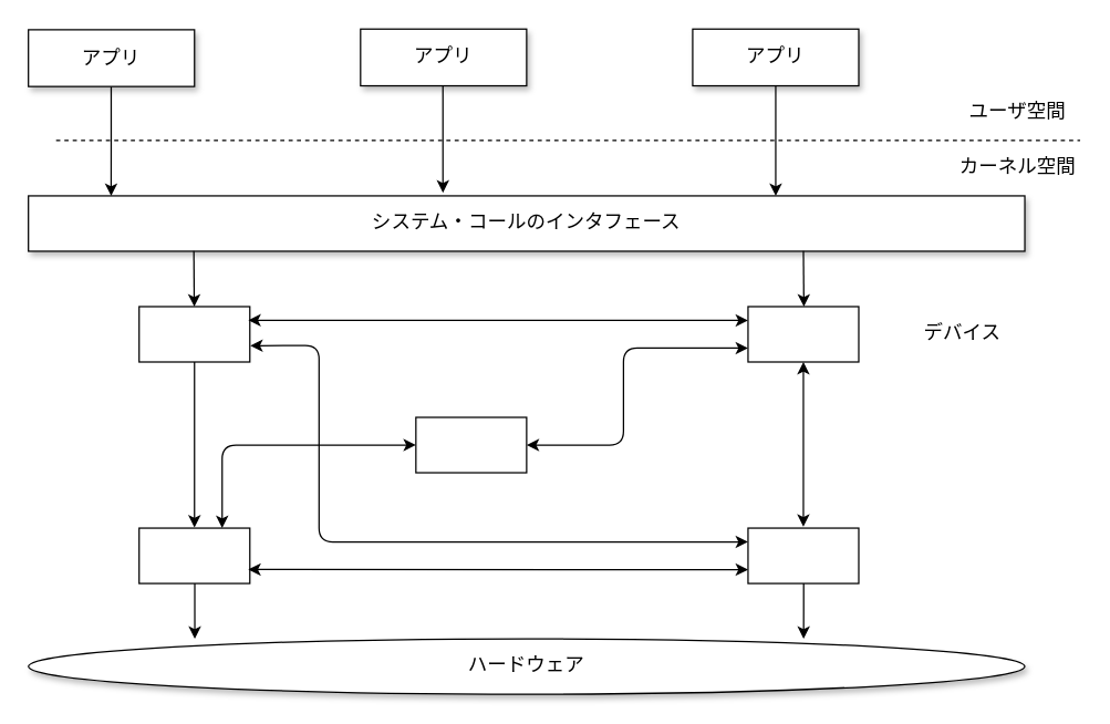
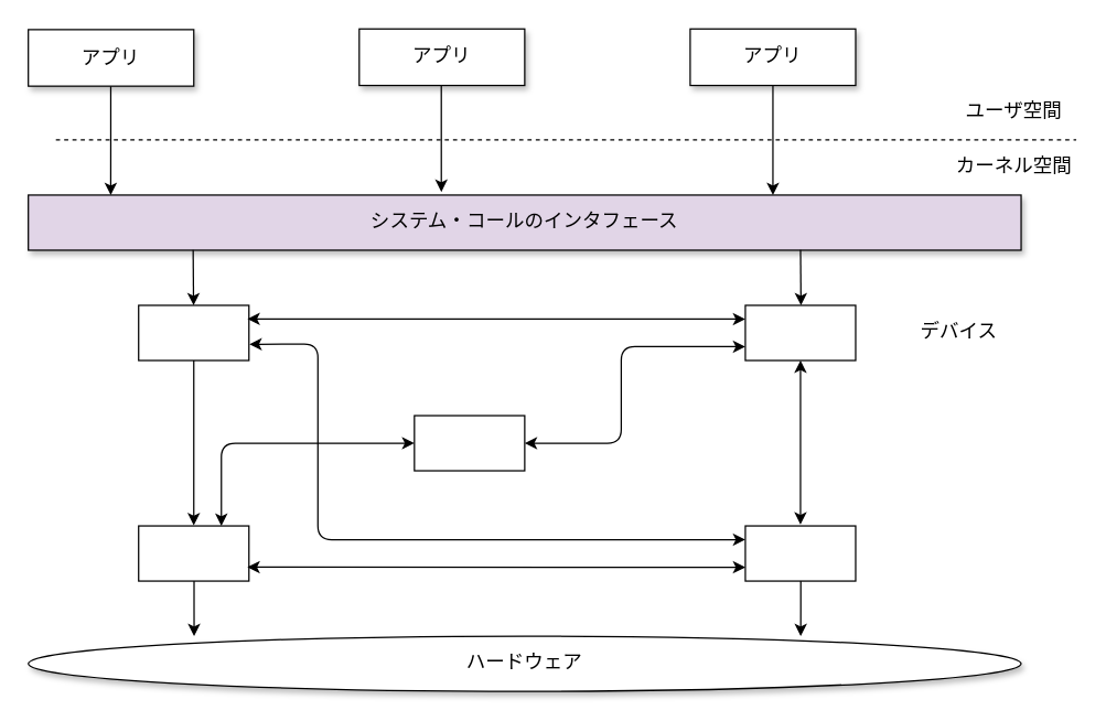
  <mxCell id="0" />
  <mxCell id="1" parent="0" />
  <mxCell id="2" style="edgeStyle=orthogonalEdgeStyle;rounded=0;orthogonalLoop=1;jettySize=auto;html=1;entryX=0.083;entryY=0;entryDx=0;entryDy=0;entryPerimeter=0;" parent="1" source="3" target="8" edge="1"><mxGeometry relative="1" as="geometry"><mxPoint x="80" y="131" as="targetPoint" /><Array as="points"><mxPoint x="80" y="102" /></Array></mxGeometry></mxCell>
  <mxCell id="3" value="&lt;font face=&quot;ヒラギノ角ゴ Pro W5&quot; style=&quot;font-size: 14px&quot;&gt;アプリ&lt;/font&gt;" style="rounded=0;whiteSpace=wrap;html=1;shadow=1;glass=0;" parent="1" vertex="1"><mxGeometry x="20" width="120" height="41" as="geometry" y="21" /></mxCell>
  <mxCell id="4" style="edgeStyle=orthogonalEdgeStyle;rounded=0;orthogonalLoop=1;jettySize=auto;html=1;entryX=0.416;entryY=-0.056;entryDx=0;entryDy=0;entryPerimeter=0;" parent="1" source="5" target="8" edge="1"><mxGeometry relative="1" as="geometry"><mxPoint x="320" y="131" as="targetPoint" /><Array as="points"><mxPoint x="320" y="101" /></Array></mxGeometry></mxCell>
  <mxCell id="5" value="&lt;font face=&quot;ヒラギノ角ゴ Pro W5&quot; style=&quot;font-size: 14px&quot;&gt;アプリ&lt;/font&gt;" style="rounded=0;whiteSpace=wrap;html=1;shadow=1;" parent="1" vertex="1"><mxGeometry x="260" y="20.5" width="120" height="41" as="geometry" /></mxCell>
  <mxCell id="6" style="edgeStyle=orthogonalEdgeStyle;rounded=0;orthogonalLoop=1;jettySize=auto;html=1;entryX=0.75;entryY=0;entryDx=0;entryDy=0;" parent="1" source="7" target="8" edge="1"><mxGeometry relative="1" as="geometry" /></mxCell>
  <mxCell id="7" value="&lt;font face=&quot;ヒラギノ角ゴ Pro W5&quot; style=&quot;font-size: 14px&quot;&gt;アプリ&lt;/font&gt;" style="rounded=0;whiteSpace=wrap;html=1;shadow=1;" parent="1" vertex="1"><mxGeometry x="500" y="20.5" width="120" height="41" as="geometry" /></mxCell>
- <mxCell id="8" value="&lt;font style=&quot;font-size: 14px&quot; face=&quot;ヒラギノ角ゴ Pro W5&quot;&gt;システム・コールのインタフェース&lt;/font&gt;" style="rounded=0;whiteSpace=wrap;html=1;shadow=1;" parent="1" vertex="1"><mxGeometry x="20" y="141" width="720" height="40" as="geometry" /></mxCell>
+ <mxCell id="8" value="&lt;font style=&quot;font-size: 14px&quot; face=&quot;ヒラギノ角ゴ Pro W5&quot;&gt;システム・コールのインタフェース&lt;/font&gt;" style="rounded=0;whiteSpace=wrap;html=1;shadow=1;fillColor=#e1d5e7;" parent="1" vertex="1"><mxGeometry x="20" y="141" width="720" height="40" as="geometry" /></mxCell>
  <mxCell id="9" style="edgeStyle=orthogonalEdgeStyle;rounded=0;orthogonalLoop=1;jettySize=auto;html=1;entryX=0.5;entryY=-0.01;entryDx=0;entryDy=0;entryPerimeter=0;" parent="1" source="10" target="12" edge="1"><mxGeometry relative="1" as="geometry"><Array as="points" /></mxGeometry></mxCell>
  <mxCell id="10" value="" style="rounded=0;whiteSpace=wrap;html=1;" parent="1" vertex="1"><mxGeometry x="100" y="221" width="80" height="40" as="geometry" /></mxCell>
  <mxCell id="11" style="edgeStyle=orthogonalEdgeStyle;rounded=0;orthogonalLoop=1;jettySize=auto;html=1;entryX=0.167;entryY=0;entryDx=0;entryDy=0;entryPerimeter=0;" parent="1" source="12" target="17" edge="1"><mxGeometry relative="1" as="geometry"><Array as="points"><mxPoint x="140" y="441" /></Array></mxGeometry></mxCell>
  <mxCell id="12" value="" style="rounded=0;whiteSpace=wrap;html=1;" parent="1" vertex="1"><mxGeometry x="100" y="381" width="80" height="40" as="geometry" /></mxCell>
  <mxCell id="13" value="" style="rounded=0;whiteSpace=wrap;html=1;" parent="1" vertex="1"><mxGeometry x="300" y="301" width="80" height="40" as="geometry" /></mxCell>
  <mxCell id="14" value="" style="rounded=0;whiteSpace=wrap;html=1;shadow=0;" parent="1" vertex="1"><mxGeometry x="540" y="221" width="80" height="40" as="geometry" /></mxCell>
  <mxCell id="15" style="edgeStyle=orthogonalEdgeStyle;rounded=0;orthogonalLoop=1;jettySize=auto;html=1;entryX=0.778;entryY=0;entryDx=0;entryDy=0;entryPerimeter=0;" parent="1" source="16" target="17" edge="1"><mxGeometry relative="1" as="geometry"><Array as="points"><mxPoint x="580" y="441" /></Array></mxGeometry></mxCell>
  <mxCell id="16" value="" style="rounded=0;whiteSpace=wrap;html=1;" parent="1" vertex="1"><mxGeometry x="540" y="381" width="80" height="40" as="geometry" /></mxCell>
  <mxCell id="17" value="&lt;font style=&quot;font-size: 14px&quot; face=&quot;ヒラギノ角ゴ Pro W5&quot;&gt;ハードウェア&lt;/font&gt;" style="ellipse;whiteSpace=wrap;html=1;shadow=1;" parent="1" vertex="1"><mxGeometry x="20" y="461" width="720" height="40" as="geometry" /></mxCell>
  <mxCell id="18" value="" style="endArrow=none;dashed=1;html=1;" parent="1" edge="1"><mxGeometry width="50" height="50" relative="1" as="geometry"><mxPoint x="40" y="101" as="sourcePoint" /><mxPoint x="780" y="101" as="targetPoint" /></mxGeometry></mxCell>
  <mxCell id="19" value="" style="endArrow=classic;html=1;exitX=0.166;exitY=0.997;exitDx=0;exitDy=0;exitPerimeter=0;" parent="1" source="8" target="10" edge="1"><mxGeometry width="50" height="50" relative="1" as="geometry"><mxPoint x="110" y="271" as="sourcePoint" /><mxPoint x="70" y="561" as="targetPoint" /></mxGeometry></mxCell>
  <mxCell id="20" value="" style="endArrow=classic;startArrow=classic;html=1;entryX=0;entryY=0.5;entryDx=0;entryDy=0;exitX=0.75;exitY=0;exitDx=0;exitDy=0;" parent="1" source="12" target="13" edge="1"><mxGeometry width="50" height="50" relative="1" as="geometry"><mxPoint x="160" y="371" as="sourcePoint" /><mxPoint x="230" y="321" as="targetPoint" /><Array as="points"><mxPoint x="160" y="321" /></Array></mxGeometry></mxCell>
  <mxCell id="21" value="" style="endArrow=classic;startArrow=classic;html=1;exitX=0.986;exitY=0.247;exitDx=0;exitDy=0;exitPerimeter=0;entryX=0;entryY=0.25;entryDx=0;entryDy=0;" parent="1" source="10" target="14" edge="1"><mxGeometry width="50" height="50" relative="1" as="geometry"><mxPoint x="190" y="241" as="sourcePoint" /><mxPoint x="240" y="191" as="targetPoint" /></mxGeometry></mxCell>
  <mxCell id="22" value="" style="endArrow=classic;startArrow=classic;html=1;exitX=1.004;exitY=0.706;exitDx=0;exitDy=0;exitPerimeter=0;entryX=0;entryY=0.25;entryDx=0;entryDy=0;" parent="1" source="10" target="16" edge="1"><mxGeometry width="50" height="50" relative="1" as="geometry"><mxPoint x="190" y="241" as="sourcePoint" /><mxPoint x="230" y="401" as="targetPoint" /><Array as="points"><mxPoint x="230" y="249" /><mxPoint x="230" y="391" /></Array></mxGeometry></mxCell>
  <mxCell id="23" value="" style="endArrow=classic;startArrow=classic;html=1;exitX=0.986;exitY=0.247;exitDx=0;exitDy=0;exitPerimeter=0;entryX=0;entryY=0.25;entryDx=0;entryDy=0;" parent="1" edge="1"><mxGeometry width="50" height="50" relative="1" as="geometry"><mxPoint x="178.88" y="410.88" as="sourcePoint" /><mxPoint x="540" y="411" as="targetPoint" /></mxGeometry></mxCell>
  <mxCell id="24" value="" style="endArrow=classic;html=1;exitX=0.166;exitY=0.997;exitDx=0;exitDy=0;exitPerimeter=0;" parent="1" edge="1"><mxGeometry width="50" height="50" relative="1" as="geometry"><mxPoint x="580.02" y="180.88" as="sourcePoint" /><mxPoint x="580.34" y="221" as="targetPoint" /></mxGeometry></mxCell>
  <mxCell id="25" value="" style="endArrow=classic;startArrow=classic;html=1;exitX=1;exitY=0.5;exitDx=0;exitDy=0;entryX=0;entryY=0.75;entryDx=0;entryDy=0;" parent="1" source="13" target="14" edge="1"><mxGeometry width="50" height="50" relative="1" as="geometry"><mxPoint x="390" y="321" as="sourcePoint" /><mxPoint x="440" y="271" as="targetPoint" /><Array as="points"><mxPoint x="450" y="321" /><mxPoint x="450" y="251" /></Array></mxGeometry></mxCell>
  <mxCell id="26" value="" style="endArrow=classic;startArrow=classic;html=1;entryX=0.5;entryY=1;entryDx=0;entryDy=0;" parent="1" target="14" edge="1"><mxGeometry width="50" height="50" relative="1" as="geometry"><mxPoint x="580" y="380" as="sourcePoint" /><mxPoint x="585" y="261" as="targetPoint" /></mxGeometry></mxCell>
  <mxCell id="27" value="&lt;font face=&quot;ヒラギノ角ゴ Pro W5&quot; style=&quot;font-size: 14px&quot;&gt;ユーザ空間&lt;/font&gt;" style="text;html=1;strokeColor=none;fillColor=none;align=center;verticalAlign=middle;whiteSpace=wrap;rounded=0;shadow=0;glass=0;" parent="1" vertex="1"><mxGeometry x="690" y="71" width="90" height="20" as="geometry" /></mxCell>
  <mxCell id="28" value="&lt;font face=&quot;ヒラギノ角ゴ Pro W5&quot; style=&quot;font-size: 14px&quot;&gt;カーネル空間&lt;/font&gt;" style="text;html=1;strokeColor=none;fillColor=none;align=center;verticalAlign=middle;whiteSpace=wrap;rounded=0;shadow=0;glass=0;" parent="1" vertex="1"><mxGeometry x="690" y="111" width="90" height="20" as="geometry" /></mxCell>
  <mxCell id="29" value="&lt;font face=&quot;ヒラギノ角ゴ Pro W5&quot; style=&quot;font-size: 14px&quot;&gt;デバイス&lt;/font&gt;" style="text;html=1;strokeColor=none;fillColor=none;align=center;verticalAlign=middle;whiteSpace=wrap;rounded=0;shadow=0;glass=0;" parent="1" vertex="1"><mxGeometry x="650" y="231" width="90" height="20" as="geometry" /></mxCell>
